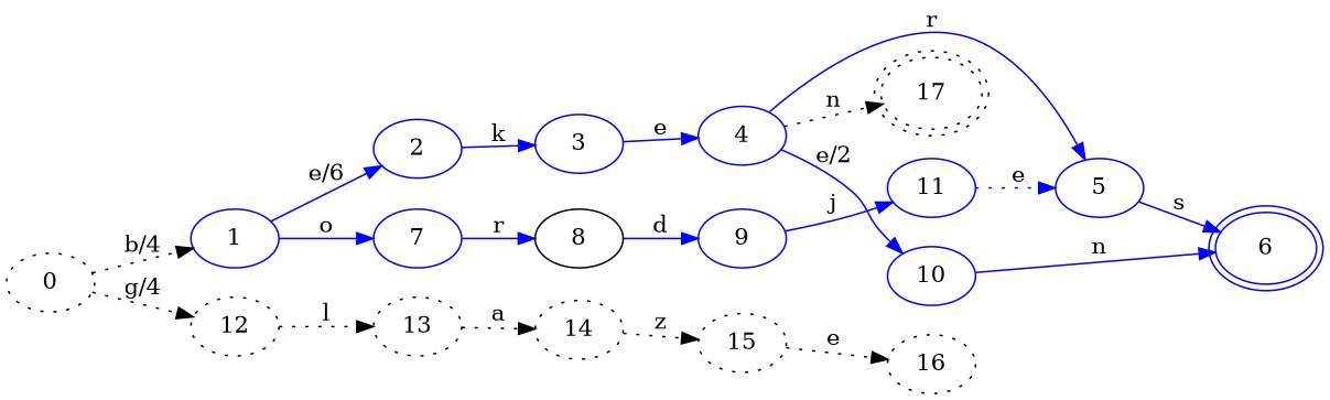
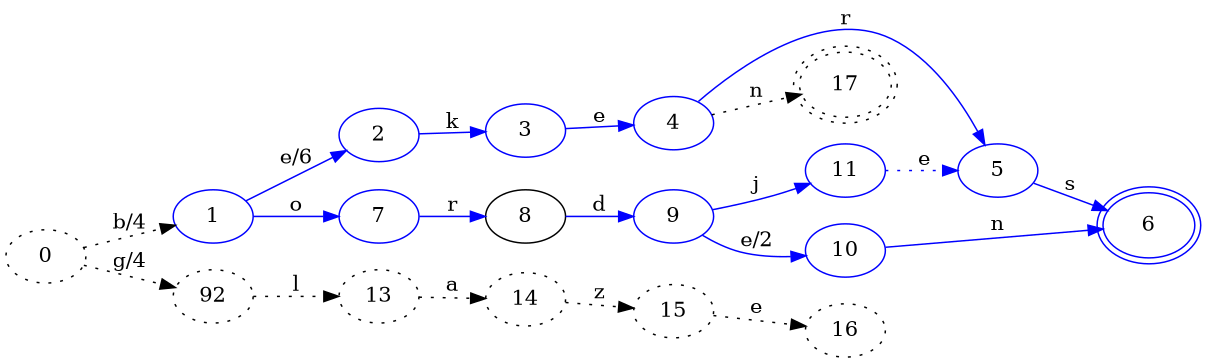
  digraph {
    labeljust=l
    labelloc=l
    rankdir=LR
    node [color=blue]
    edge [color=blue]
    0 [style=dotted color=""]
    1
-   12 [style=dotted color=""]
+   12 [style=dotted label=92 color=""]
    2
    7
    13 [style=dotted color=""]
    3
    8 [color=black]
    4
    5
    17 [peripheries=2 style=dotted color=""]
    6 [peripheries=2]
    9
    10
    11
    14 [style=dotted color=""]
    15 [style=dotted color=""]
    16 [style=dotted color=""]
    0 -> 1 [label="b/4" style=dotted color=""]
    0 -> 12 [label="g/4" style=dotted color=""]
    1 -> 2 [label="e/6"]
    1 -> 7 [label=o]
    12 -> 13 [label=l style=dotted color=""]
    2 -> 3 [label=k]
    7 -> 8 [label=r]
    13 -> 14 [label=a style=dotted color=""]
    3 -> 4 [label=e]
    8 -> 9 [label=d]
    4 -> 5 [label=r]
    4 -> 17 [label=n style=dotted color=""]
    5 -> 6 [label=s]
-   4 -> 10 [label="e/2"]
+   9 -> 10 [label="e/2"]
    9 -> 11 [label=j]
    10 -> 6 [label=n]
    11 -> 5 [label=e style=dotted]
    14 -> 15 [label=z style=dotted color=""]
    15 -> 16 [label=e style=dotted color=""]
  }
